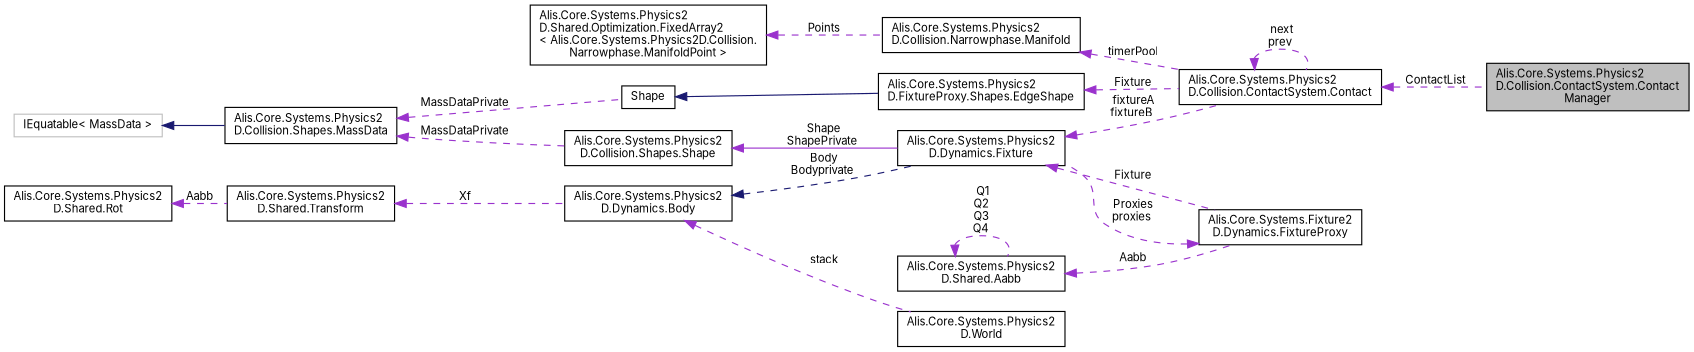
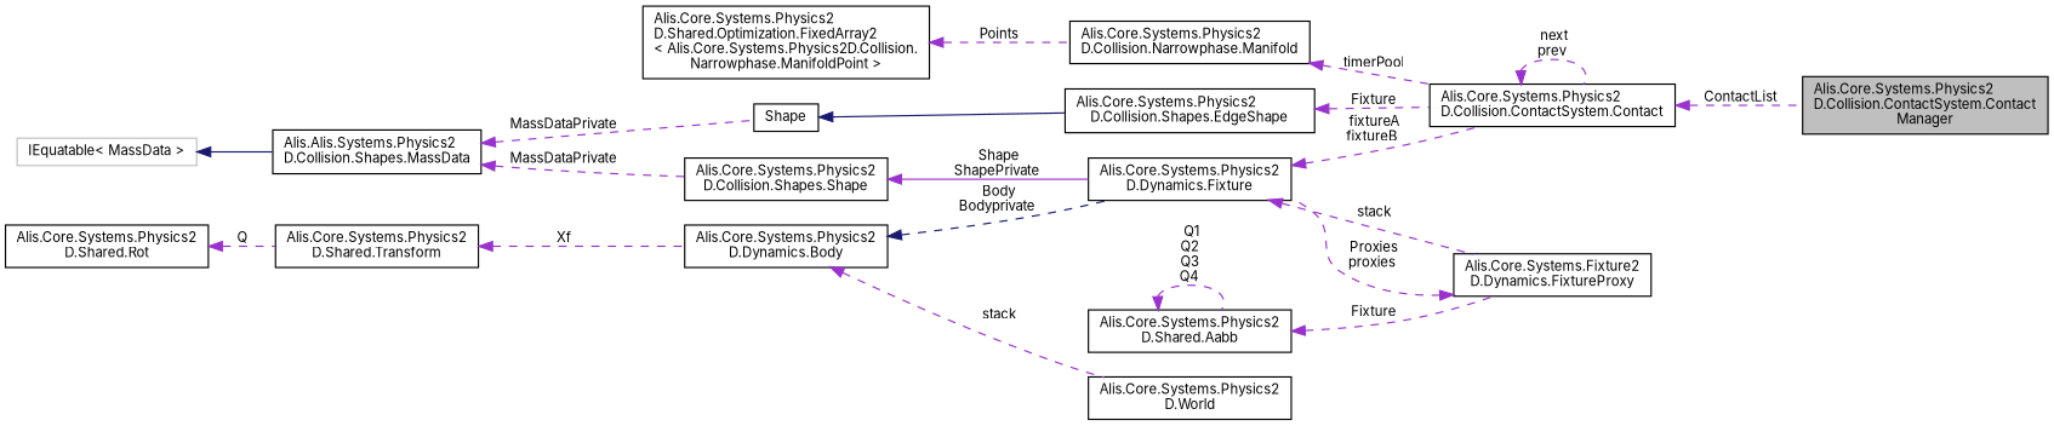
  digraph {
    fontname=Inter
    rankdir=LR
    node [color=black fillcolor=white fontname=Inter fontsize=10 shape=record style=filled]
    edge [color=darkorchid3 dir=back fontname=Inter fontsize=10 labelfontname=Helvetica labelfontsize=10 style=dashed]
    n1 [fillcolor=grey75 fontcolor=black height=0.2 label="Alis.Core.Systems.Physics2\lD.Collision.ContactSystem.Contact\lManager" width=0.4]
    n2 [height=0.2 label="Alis.Core.Systems.Physics2\lD.Collision.ContactSystem.Contact" width=0.4]
    n3 [height=0.2 label="Alis.Core.Systems.Physics2\lD.Collision.Narrowphase.Manifold" width=0.4]
    n4 [height=0.2 label="Alis.Core.Systems.Physics2\lD.Shared.Optimization.FixedArray2\l\< Alis.Core.Systems.Physics2D.Collision.\lNarrowphase.ManifoldPoint \>" width=0.4]
-   n5 [height=0.2 label="Alis.Core.Systems.Physics2\lD.FixtureProxy.Shapes.EdgeShape" width=0.4]
+   n5 [height=0.2 label="Alis.Core.Systems.Physics2\lD.Collision.Shapes.EdgeShape" width=0.4]
    n6 [height=0.2 label=Shape width=0.4]
-   n7 [height=0.2 label="Alis.Core.Systems.Physics2\lD.Collision.Shapes.MassData" width=0.4]
+   n7 [height=0.2 label="Alis.Alis.Systems.Physics2\lD.Collision.Shapes.MassData" width=0.4]
    n8 [height=0.2 label="Alis.Core.Systems.Physics2\lD.Collision.Shapes.Shape" width=0.4]
    n9 [height=0.2 label="Alis.Core.Systems.Physics2\lD.Dynamics.Fixture" width=0.4]
    n10 [color=grey75 height=0.2 label="IEquatable\< MassData \>" width=0.4]
    n11 [height=0.2 label="Alis.Core.Systems.Fixture2\lD.Dynamics.FixtureProxy" width=0.4]
    n12 [height=0.2 label="Alis.Core.Systems.Physics2\lD.Dynamics.Body" width=0.4]
    n13 [height=0.2 label="Alis.Core.Systems.Physics2\lD.World" width=0.4]
    n14 [height=0.2 label="Alis.Core.Systems.Physics2\lD.Shared.Transform" width=0.4]
    n15 [height=0.2 label="Alis.Core.Systems.Physics2\lD.Shared.Rot" width=0.4]
    n16 [height=0.2 label="Alis.Core.Systems.Physics2\lD.Shared.Aabb" width=0.4]
    n2 -> n1 [label=" ContactList"]
    n2 -> n2 [label=" next\nprev"]
    n3 -> n2 [label=" timerPool"]
    n4 -> n3 [label=" Points"]
    n5 -> n2 [label=" Fixture"]
    n6 -> n5 [color=midnightblue style=solid]
    n7 -> n6 [label=" MassDataPrivate"]
    n7 -> n8 [label=" MassDataPrivate"]
    n8 -> n9 [label=" Shape\nShapePrivate" style=solid]
    n9 -> n2 [label=" fixtureA\nfixtureB"]
-   n9 -> n11 [label=" Fixture"]
+   n9 -> n11 [label=" stack"]
    n10 -> n7 [color=midnightblue style=solid]
    n11 -> n9 [label=" Proxies\nproxies"]
    n12 -> n9 [color=midnightblue label=" Body\nBodyprivate"]
    n12 -> n13 [label=" stack"]
    n14 -> n12 [label=" Xf"]
-   n15 -> n14 [label=" Aabb"]
-   n16 -> n11 [label=" Aabb"]
+   n15 -> n14 [label=" Q"]
+   n16 -> n11 [label=" Fixture"]
    n16 -> n16 [label=" Q1\nQ2\nQ3\nQ4"]
  }
